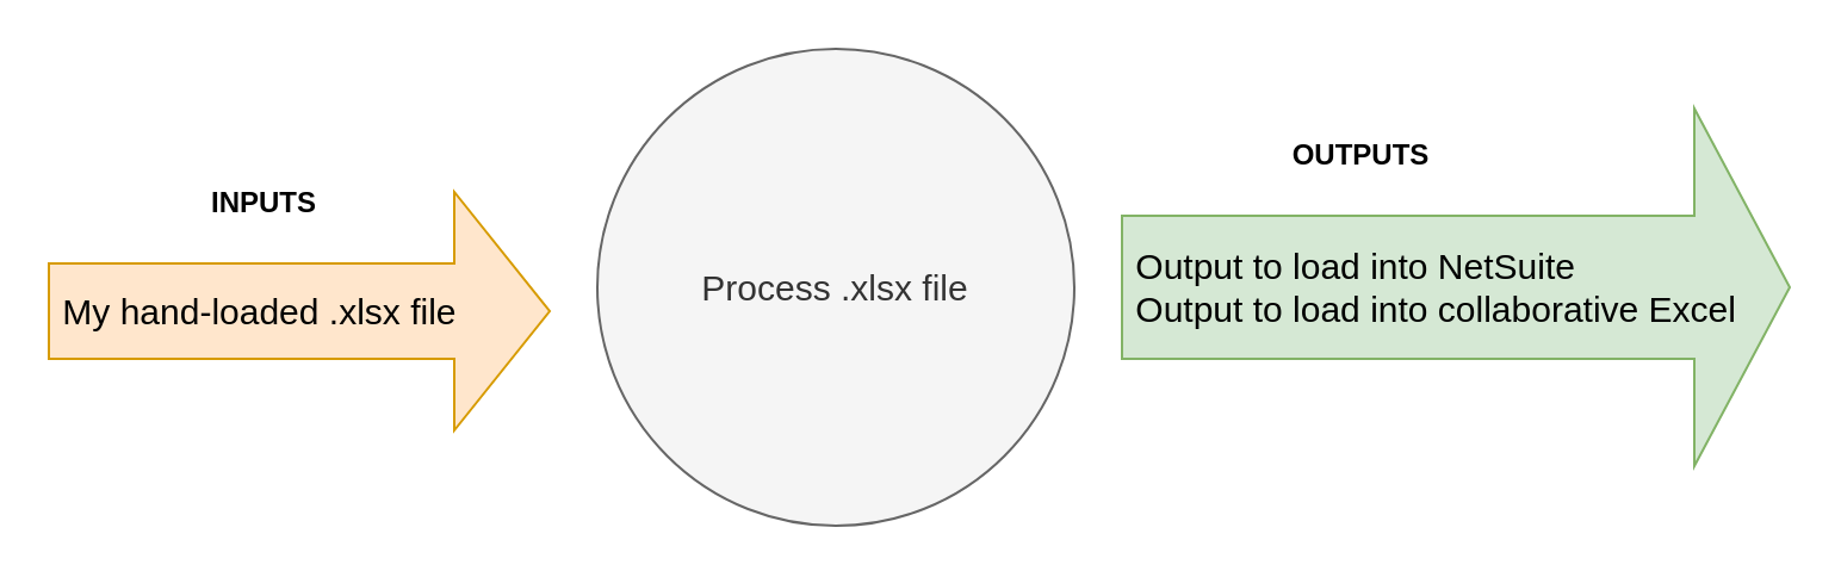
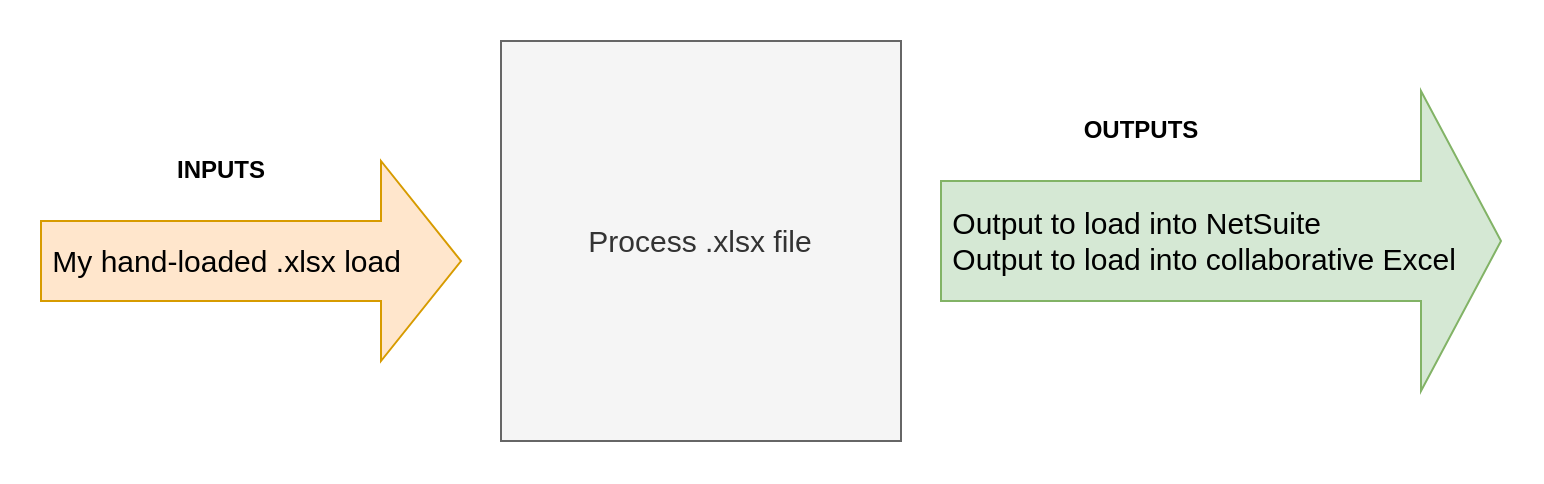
  <mxCell id="0" />
  <mxCell id="1" parent="0" />
- <mxCell id="2" value="&lt;font style=&quot;font-size: 15px;&quot;&gt;Process .xlsx file&lt;/font&gt;" style="ellipse;whiteSpace=wrap;html=1;aspect=fixed;fillColor=#f5f5f5;fontColor=#333333;strokeColor=#666666;" vertex="1" parent="1"><mxGeometry x="250" y="20" width="200" height="200" as="geometry" /></mxCell>
- <mxCell id="3" value="&lt;font style=&quot;font-size: 15px;&quot;&gt;&amp;nbsp;My hand-loaded .xlsx file&lt;/font&gt;" style="html=1;shadow=0;dashed=0;align=left;verticalAlign=middle;shape=mxgraph.arrows2.arrow;dy=0.6;dx=40;notch=0;fillColor=#ffe6cc;strokeColor=#d79b00;" vertex="1" parent="1"><mxGeometry x="20" y="80" width="210" height="100" as="geometry" /></mxCell>
+ <mxCell id="2" value="&lt;font style=&quot;font-size: 15px;&quot;&gt;Process .xlsx file&lt;/font&gt;" style="whiteSpace=wrap;html=1;aspect=fixed;fillColor=#f5f5f5;fontColor=#333333;strokeColor=#666666;" vertex="1" parent="1"><mxGeometry x="250" y="20" width="200" height="200" as="geometry" /></mxCell>
+ <mxCell id="3" value="&lt;font style=&quot;font-size: 15px;&quot;&gt;&amp;nbsp;My hand-loaded .xlsx load&lt;/font&gt;" style="html=1;shadow=0;dashed=0;align=left;verticalAlign=middle;shape=mxgraph.arrows2.arrow;dy=0.6;dx=40;notch=0;fillColor=#ffe6cc;strokeColor=#d79b00;" vertex="1" parent="1"><mxGeometry x="20" y="80" width="210" height="100" as="geometry" /></mxCell>
  <mxCell id="4" value="&lt;font style=&quot;font-size: 15px;&quot;&gt;&amp;nbsp;Output to load into NetSuite&lt;br&gt;&amp;nbsp;Output to load into collaborative Excel&lt;br&gt;&lt;/font&gt;" style="html=1;shadow=0;dashed=0;align=left;verticalAlign=middle;shape=mxgraph.arrows2.arrow;dy=0.6;dx=40;notch=0;fillColor=#d5e8d4;strokeColor=#82b366;" vertex="1" parent="1"><mxGeometry x="470" y="45" width="280" height="150" as="geometry" /></mxCell>
  <mxCell id="5" value="INPUTS" style="text;html=1;align=center;verticalAlign=middle;resizable=0;points=[];autosize=1;strokeColor=none;fillColor=none;fontStyle=1" vertex="1" parent="1"><mxGeometry x="75" y="70" width="70" height="30" as="geometry" /></mxCell>
  <mxCell id="6" value="OUTPUTS" style="text;html=1;align=center;verticalAlign=middle;resizable=0;points=[];autosize=1;strokeColor=none;fillColor=none;fontStyle=1" vertex="1" parent="1"><mxGeometry x="530" y="50" width="80" height="30" as="geometry" /></mxCell>
